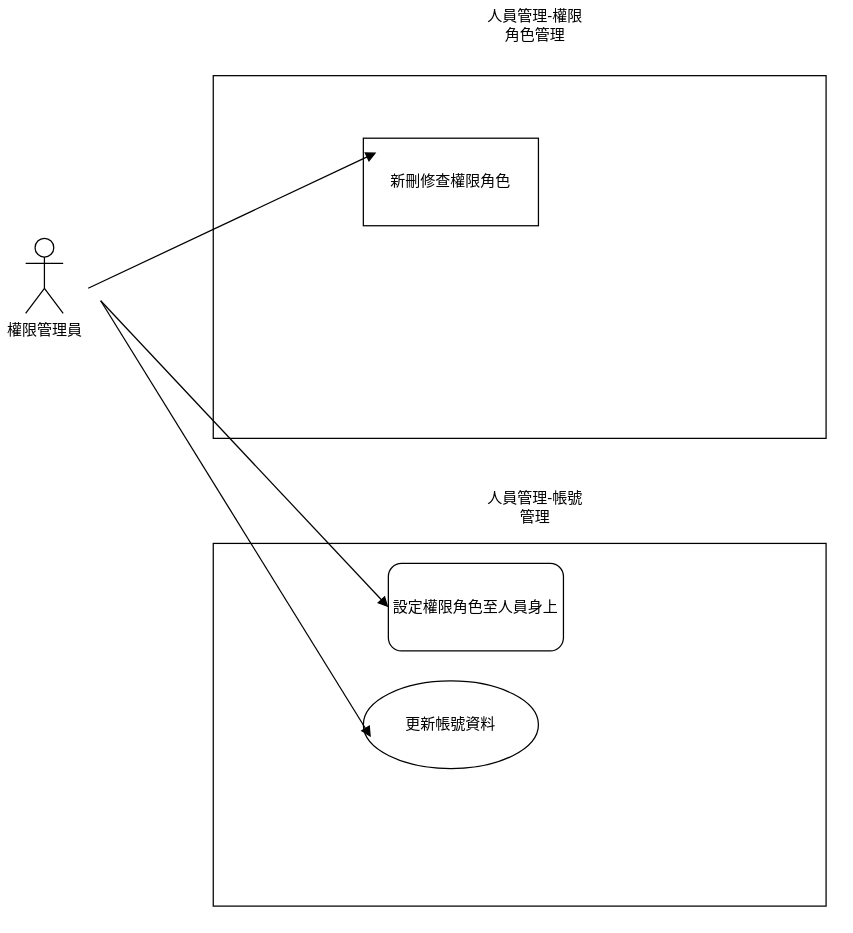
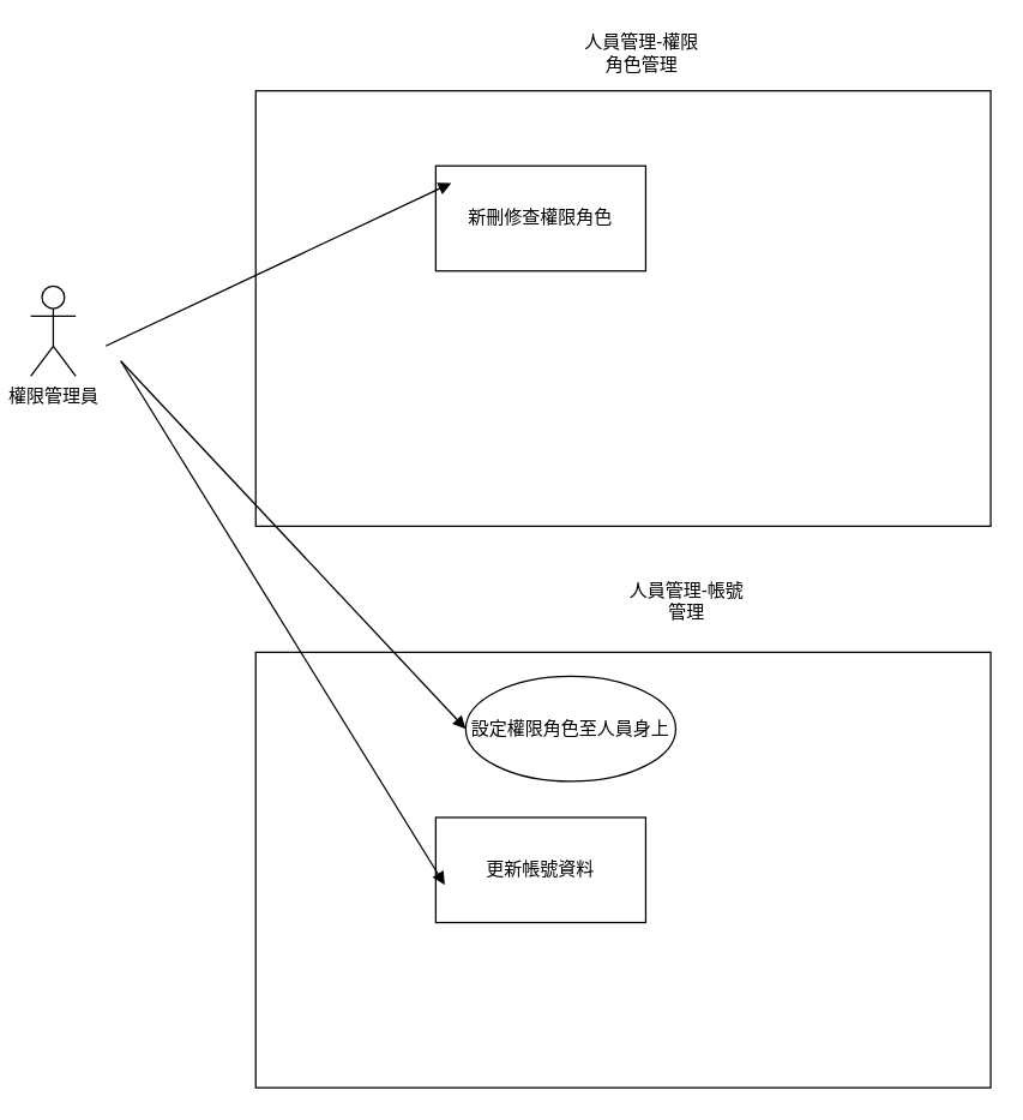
  <mxCell id="0" />
  <mxCell id="1" parent="0" />
  <mxCell id="2" value="" style="html=1;fontColor=default;strokeColor=default;fillColor=default;" vertex="1" parent="1"><mxGeometry x="170" y="434" width="490" height="290" as="geometry" /></mxCell>
  <mxCell id="3" value="" style="html=1;fontColor=default;strokeColor=default;fillColor=default;" vertex="1" parent="1"><mxGeometry x="170" y="60" width="490" height="290" as="geometry" /></mxCell>
  <mxCell id="4" value="新刪修查權限角色" style="whiteSpace=wrap;html=1;fontColor=default;strokeColor=default;fillColor=default;rounded=0;" vertex="1" parent="1"><mxGeometry x="290" y="110" width="140" height="70" as="geometry" /></mxCell>
  <mxCell id="5" value="" style="html=1;verticalAlign=bottom;endArrow=block;rounded=0;labelBackgroundColor=default;fontColor=default;strokeColor=default;entryX=0.074;entryY=0.164;entryDx=0;entryDy=0;entryPerimeter=0;" edge="1" parent="1" target="4"><mxGeometry width="80" relative="1" as="geometry"><mxPoint x="70" y="230" as="sourcePoint" /><mxPoint x="210" y="175" as="targetPoint" /></mxGeometry></mxCell>
  <mxCell id="6" value="權限管理員" style="shape=umlActor;verticalLabelPosition=bottom;verticalAlign=top;html=1;fillColor=default;strokeColor=default;fontColor=default;" vertex="1" parent="1"><mxGeometry x="20" y="190" width="30" height="60" as="geometry" /></mxCell>
- <mxCell id="7" value="人員管理-權限角色管理" style="text;html=1;strokeColor=none;fillColor=none;align=center;verticalAlign=middle;whiteSpace=wrap;rounded=0;fontColor=default;" vertex="1" parent="1"><mxGeometry x="385" y="5" width="85" height="30" as="geometry" /></mxCell>
- <mxCell id="8" value="設定權限角色至人員身上" style="whiteSpace=wrap;html=1;fontColor=default;strokeColor=default;fillColor=default;rounded=1;" vertex="1" parent="1"><mxGeometry x="310" y="450" width="140" height="70" as="geometry" /></mxCell>
+ <mxCell id="7" value="人員管理-權限角色管理" style="text;html=1;strokeColor=none;fillColor=none;align=center;verticalAlign=middle;whiteSpace=wrap;rounded=0;fontColor=default;" vertex="1" parent="1"><mxGeometry x="385" y="20" width="85" height="30" as="geometry" /></mxCell>
+ <mxCell id="8" value="設定權限角色至人員身上" style="ellipse;whiteSpace=wrap;html=1;fontColor=default;strokeColor=default;fillColor=default;" vertex="1" parent="1"><mxGeometry x="310" y="450" width="140" height="70" as="geometry" /></mxCell>
  <mxCell id="9" value="" style="html=1;verticalAlign=bottom;endArrow=block;rounded=0;labelBackgroundColor=default;fontColor=default;strokeColor=default;entryX=0;entryY=0.5;entryDx=0;entryDy=0;" edge="1" parent="1" target="8"><mxGeometry width="80" relative="1" as="geometry"><mxPoint x="80" y="240" as="sourcePoint" /><mxPoint x="310.36" y="131.48" as="targetPoint" /></mxGeometry></mxCell>
- <mxCell id="10" value="人員管理-帳號管理" style="text;html=1;strokeColor=none;fillColor=none;align=center;verticalAlign=middle;whiteSpace=wrap;rounded=0;fontColor=default;" vertex="1" parent="1"><mxGeometry x="385" y="390" width="85" height="30" as="geometry" /></mxCell>
- <mxCell id="11" value="更新帳號資料" style="ellipse;whiteSpace=wrap;html=1;fontColor=default;strokeColor=default;fillColor=default;" vertex="1" parent="1"><mxGeometry x="290" y="544" width="140" height="70" as="geometry" /></mxCell>
+ <mxCell id="10" value="人員管理-帳號管理" style="text;html=1;strokeColor=none;fillColor=none;align=center;verticalAlign=middle;whiteSpace=wrap;rounded=0;fontColor=default;" vertex="1" parent="1"><mxGeometry x="415" y="385" width="85" height="30" as="geometry" /></mxCell>
+ <mxCell id="11" value="更新帳號資料" style="whiteSpace=wrap;html=1;fontColor=default;strokeColor=default;fillColor=default;rounded=0;" vertex="1" parent="1"><mxGeometry x="290" y="544" width="140" height="70" as="geometry" /></mxCell>
  <mxCell id="12" value="" style="html=1;verticalAlign=bottom;endArrow=block;rounded=0;labelBackgroundColor=default;fontColor=default;strokeColor=default;entryX=0.043;entryY=0.641;entryDx=0;entryDy=0;entryPerimeter=0;" edge="1" parent="1" target="11"><mxGeometry width="80" relative="1" as="geometry"><mxPoint x="80" y="240" as="sourcePoint" /><mxPoint x="310.36" y="131.48" as="targetPoint" /></mxGeometry></mxCell>
